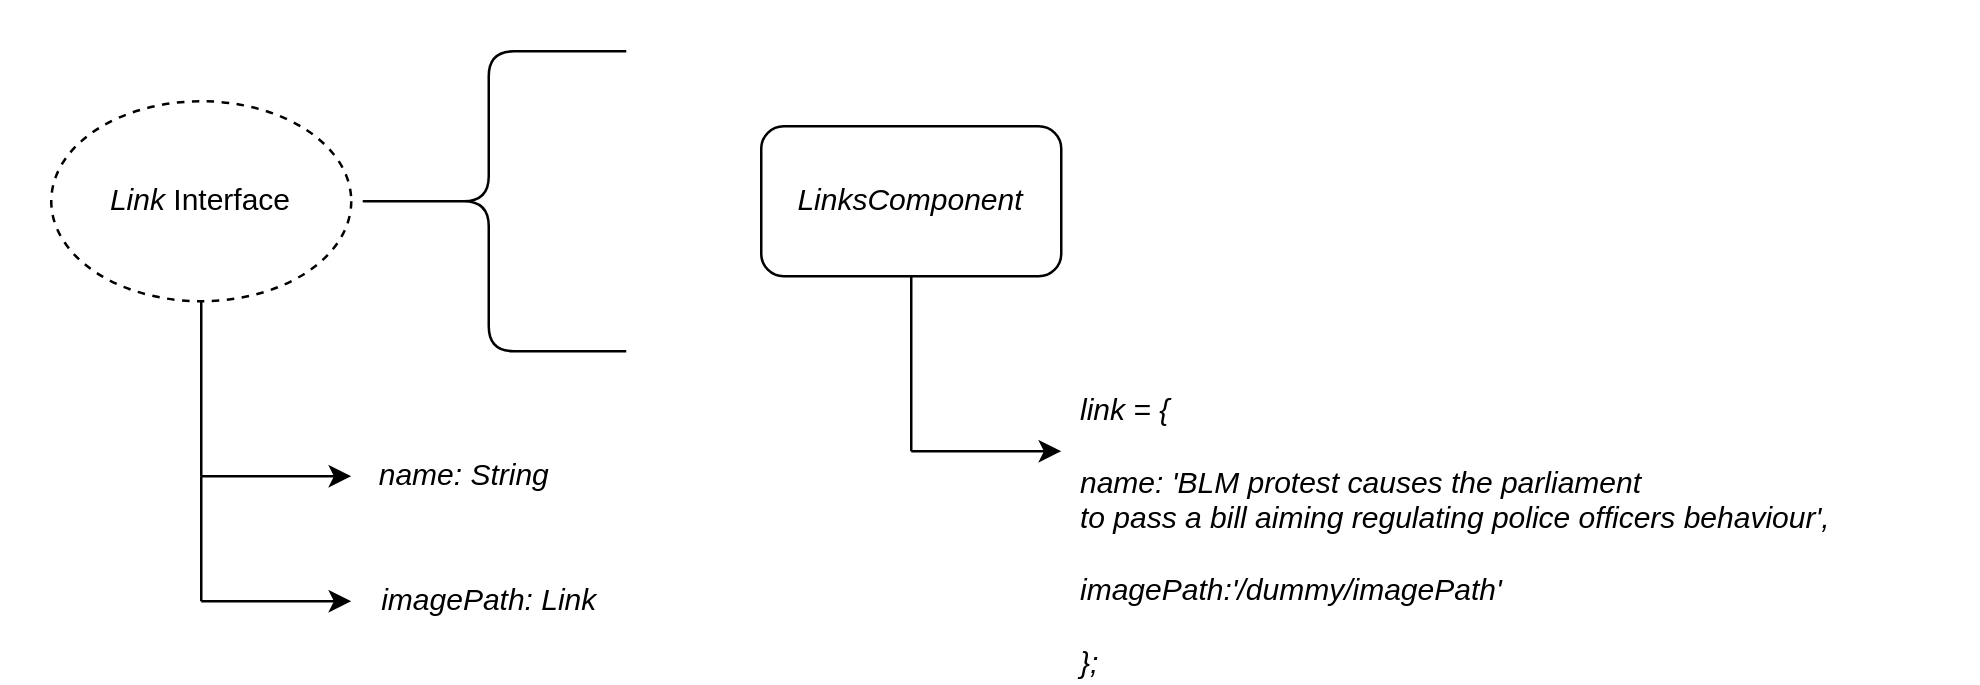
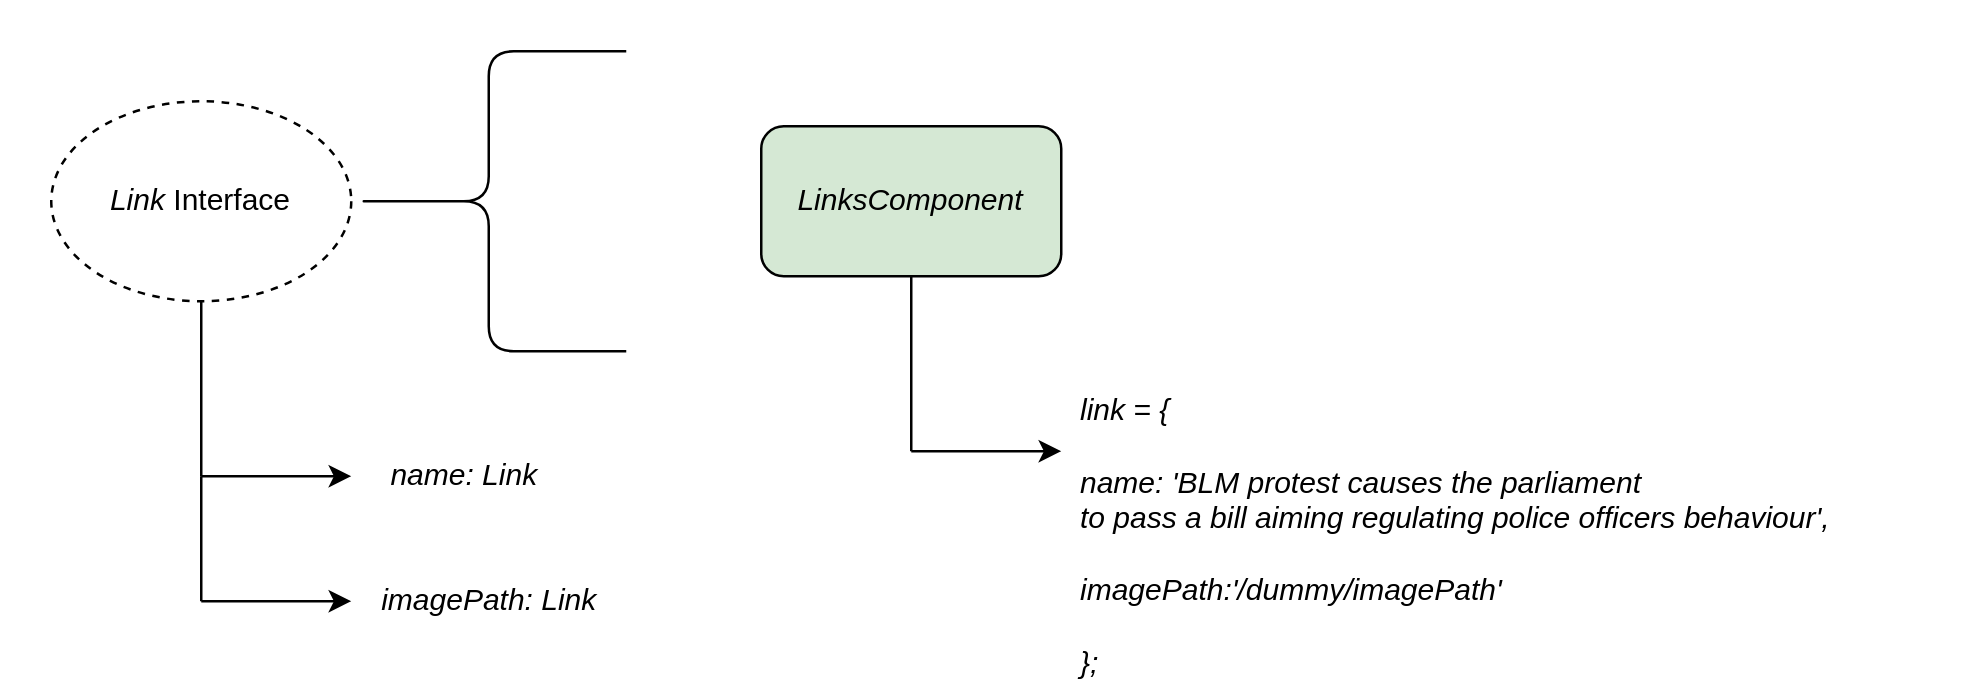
  <mxCell id="0" />
  <mxCell id="1" parent="0" />
- <mxCell id="2" value="&lt;i&gt;LinksComponent&lt;/i&gt;" style="rounded=1;whiteSpace=wrap;html=1;" vertex="1" parent="1"><mxGeometry x="304" y="50" width="120" height="60" as="geometry" /></mxCell>
+ <mxCell id="2" value="&lt;i&gt;LinksComponent&lt;/i&gt;" style="rounded=1;whiteSpace=wrap;html=1;fillColor=#d5e8d4;" vertex="1" parent="1"><mxGeometry x="304" y="50" width="120" height="60" as="geometry" /></mxCell>
  <mxCell id="3" value="&lt;i&gt;Link &lt;/i&gt;Interface" style="ellipse;whiteSpace=wrap;html=1;dashed=1;" vertex="1" parent="1"><mxGeometry x="20" y="40" width="120" height="80" as="geometry" /></mxCell>
  <mxCell id="4" value="" style="endArrow=none;html=1;entryX=0.5;entryY=1;entryDx=0;entryDy=0;" edge="1" parent="1" target="3"><mxGeometry width="50" height="50" relative="1" as="geometry"><mxPoint x="80" y="190" as="sourcePoint" /><mxPoint x="380" y="140" as="targetPoint" /></mxGeometry></mxCell>
  <mxCell id="5" value="" style="endArrow=classic;html=1;" edge="1" parent="1"><mxGeometry width="50" height="50" relative="1" as="geometry"><mxPoint x="80" y="190" as="sourcePoint" /><mxPoint x="140" y="190" as="targetPoint" /></mxGeometry></mxCell>
  <mxCell id="6" value="" style="endArrow=none;html=1;" edge="1" parent="1"><mxGeometry width="50" height="50" relative="1" as="geometry"><mxPoint x="80" y="240" as="sourcePoint" /><mxPoint x="80" y="190" as="targetPoint" /></mxGeometry></mxCell>
  <mxCell id="7" value="" style="endArrow=classic;html=1;" edge="1" parent="1"><mxGeometry width="50" height="50" relative="1" as="geometry"><mxPoint x="80" y="240" as="sourcePoint" /><mxPoint x="140" y="240" as="targetPoint" /></mxGeometry></mxCell>
- <mxCell id="8" value="&lt;i&gt;name: String&lt;/i&gt;" style="text;html=1;align=center;verticalAlign=middle;resizable=0;points=[];autosize=1;strokeColor=none;" vertex="1" parent="1"><mxGeometry x="145" y="180" width="80" height="20" as="geometry" /></mxCell>
+ <mxCell id="8" value="&lt;i&gt;name: Link&lt;/i&gt;" style="text;html=1;align=center;verticalAlign=middle;resizable=0;points=[];autosize=1;strokeColor=none;" vertex="1" parent="1"><mxGeometry x="145" y="180" width="80" height="20" as="geometry" /></mxCell>
  <mxCell id="9" value="&lt;i&gt;imagePath: Link&lt;/i&gt;" style="text;html=1;align=center;verticalAlign=middle;resizable=0;points=[];autosize=1;strokeColor=none;" vertex="1" parent="1"><mxGeometry x="140" y="230" width="110" height="20" as="geometry" /></mxCell>
  <mxCell id="10" value="" style="shape=curlyBracket;whiteSpace=wrap;html=1;rounded=1;" vertex="1" parent="1"><mxGeometry x="140" y="20" width="110" height="120" as="geometry" /></mxCell>
  <mxCell id="11" value="" style="endArrow=none;html=1;entryX=0.5;entryY=1;entryDx=0;entryDy=0;" edge="1" parent="1"><mxGeometry width="50" height="50" relative="1" as="geometry"><mxPoint x="364" y="180" as="sourcePoint" /><mxPoint x="364" y="110" as="targetPoint" /></mxGeometry></mxCell>
  <mxCell id="12" value="" style="endArrow=classic;html=1;" edge="1" parent="1"><mxGeometry width="50" height="50" relative="1" as="geometry"><mxPoint x="364" y="180" as="sourcePoint" /><mxPoint x="424" y="180" as="targetPoint" /></mxGeometry></mxCell>
  <mxCell id="13" value="&lt;i&gt;link = {&lt;br&gt;&lt;br&gt;name: 'BLM protest causes the parliament &lt;br&gt;to pass a bill aiming regulating police officers behaviour',&lt;br&gt;&lt;br&gt;imagePath:'/dummy/imagePath'&lt;br&gt;&lt;br&gt;};&lt;/i&gt;" style="text;whiteSpace=wrap;html=1;" vertex="1" parent="1"><mxGeometry x="430" y="150" width="340" height="70" as="geometry" /></mxCell>
